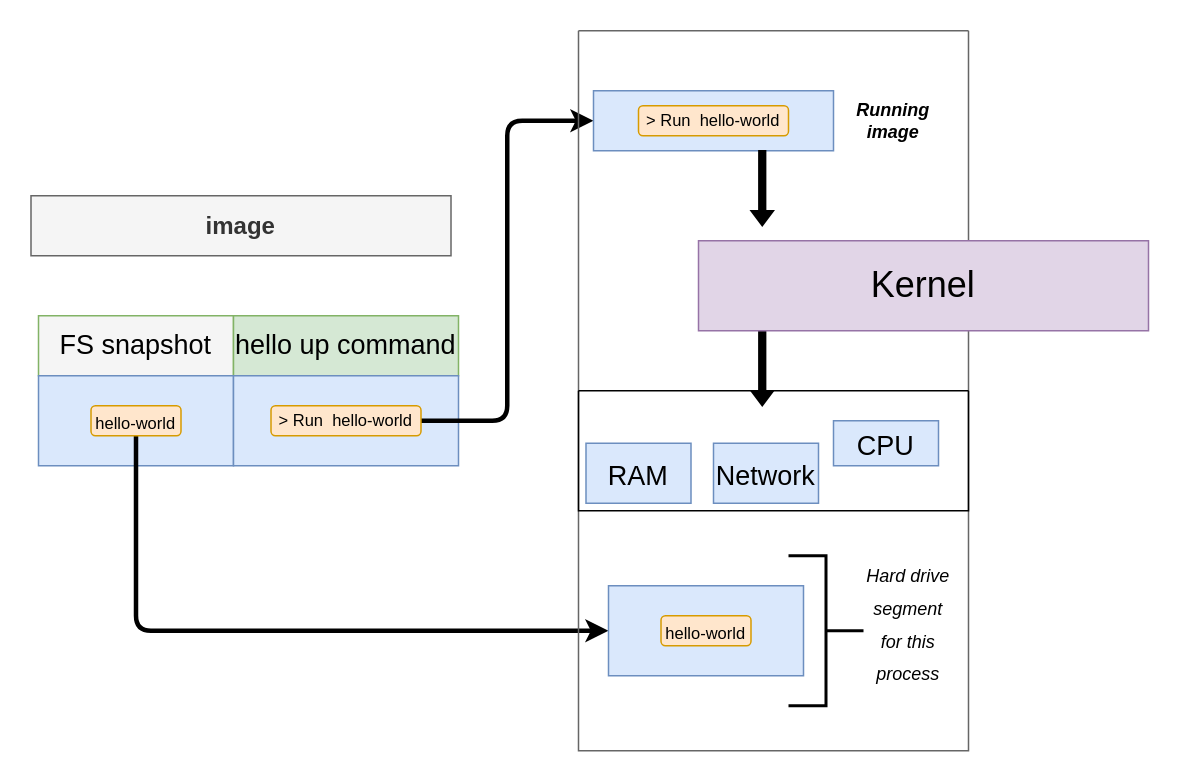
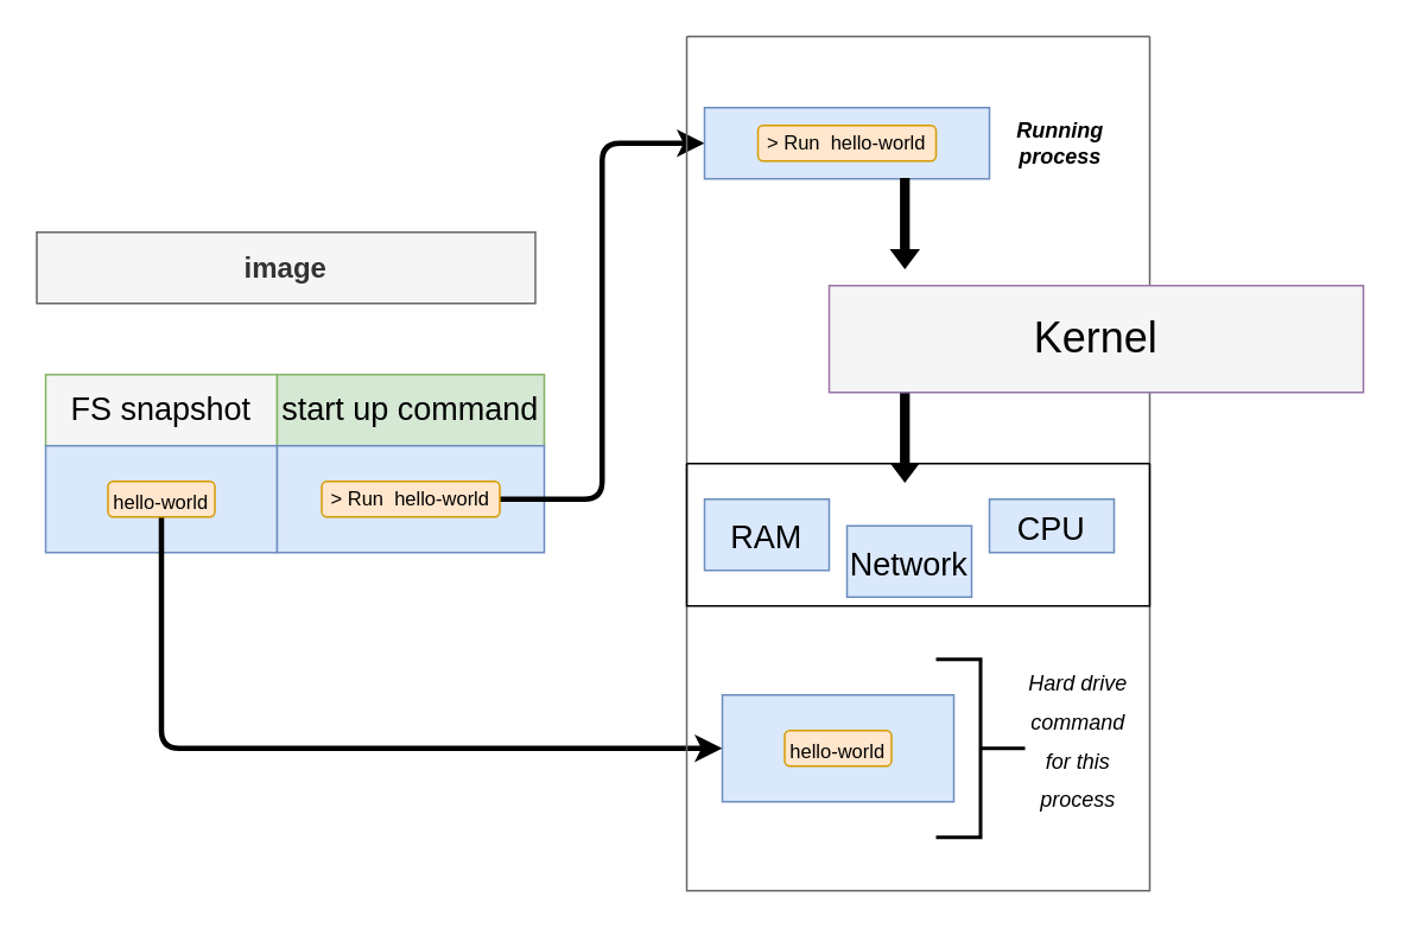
  <mxCell id="0" />
  <mxCell id="1" parent="0" />
  <mxCell id="2" value="&lt;font size=&quot;3&quot;&gt;&lt;b&gt;image&lt;/b&gt;&lt;/font&gt;" style="rounded=0;whiteSpace=wrap;html=1;fillColor=#f5f5f5;fontColor=#333333;strokeColor=#666666;" parent="1" vertex="1"><mxGeometry x="20" y="130" width="280" height="40" as="geometry" /></mxCell>
  <mxCell id="3" value="FS snapshot" style="rounded=0;whiteSpace=wrap;html=1;fontSize=18;fillColor=#f5f5f5;strokeColor=#82b366;" parent="1" vertex="1"><mxGeometry x="25" y="210" width="130" height="40" as="geometry" /></mxCell>
- <mxCell id="4" value="hello up command" style="rounded=0;whiteSpace=wrap;html=1;fontSize=18;fillColor=#d5e8d4;strokeColor=#82b366;" parent="1" vertex="1"><mxGeometry x="155" y="210" width="150" height="40" as="geometry" /></mxCell>
+ <mxCell id="4" value="start up command" style="rounded=0;whiteSpace=wrap;html=1;fontSize=18;fillColor=#d5e8d4;strokeColor=#82b366;" parent="1" vertex="1"><mxGeometry x="155" y="210" width="150" height="40" as="geometry" /></mxCell>
  <mxCell id="5" value="" style="rounded=0;whiteSpace=wrap;html=1;fontSize=18;fillColor=#dae8fc;strokeColor=#6c8ebf;" parent="1" vertex="1"><mxGeometry x="25" y="250" width="130" height="60" as="geometry" /></mxCell>
  <mxCell id="6" style="edgeStyle=orthogonalEdgeStyle;rounded=1;sketch=0;orthogonalLoop=1;jettySize=auto;html=1;exitX=0.5;exitY=1;exitDx=0;exitDy=0;entryX=0;entryY=0.5;entryDx=0;entryDy=0;shadow=0;fontSize=12;strokeWidth=3;" parent="1" source="7" target="20" edge="1"><mxGeometry relative="1" as="geometry" /></mxCell>
  <mxCell id="7" value="&lt;font style=&quot;font-size: 11px&quot;&gt;hello-world&lt;/font&gt;" style="rounded=1;whiteSpace=wrap;html=1;fontSize=18;fillColor=#ffe6cc;strokeColor=#d79b00;" parent="1" vertex="1"><mxGeometry x="60" y="270" width="60" height="20" as="geometry" /></mxCell>
  <mxCell id="8" value="" style="rounded=0;whiteSpace=wrap;html=1;fontSize=11;fillColor=#dae8fc;strokeColor=#6c8ebf;" parent="1" vertex="1"><mxGeometry x="155" y="250" width="150" height="60" as="geometry" /></mxCell>
  <mxCell id="9" style="edgeStyle=orthogonalEdgeStyle;rounded=1;sketch=0;orthogonalLoop=1;jettySize=auto;html=1;exitX=1;exitY=0.5;exitDx=0;exitDy=0;entryX=0;entryY=0.5;entryDx=0;entryDy=0;shadow=0;fontSize=12;strokeWidth=3;" parent="1" source="10" target="13" edge="1"><mxGeometry relative="1" as="geometry" /></mxCell>
  <mxCell id="10" value="&amp;gt; Run&amp;nbsp; hello-world" style="rounded=1;whiteSpace=wrap;html=1;fontSize=11;fillColor=#ffe6cc;strokeColor=#d79b00;" parent="1" vertex="1"><mxGeometry x="180" y="270" width="100" height="20" as="geometry" /></mxCell>
  <mxCell id="11" style="edgeStyle=orthogonalEdgeStyle;rounded=0;orthogonalLoop=1;jettySize=auto;html=1;exitX=0.5;exitY=1;exitDx=0;exitDy=0;fontSize=11;" parent="1" source="7" target="7" edge="1"><mxGeometry relative="1" as="geometry" /></mxCell>
  <mxCell id="12" value="" style="swimlane;startSize=0;fontSize=11;fillColor=#f5f5f5;fontColor=#333333;strokeColor=#666666;" parent="1" vertex="1"><mxGeometry x="385" y="20" width="260" height="480" as="geometry" /></mxCell>
  <mxCell id="13" value="" style="rounded=0;whiteSpace=wrap;html=1;fontSize=11;fillColor=#dae8fc;strokeColor=#6c8ebf;" parent="12" vertex="1"><mxGeometry x="10" y="40" width="160" height="40" as="geometry" /></mxCell>
  <mxCell id="14" value="" style="swimlane;startSize=0;fontSize=18;" parent="12" vertex="1"><mxGeometry y="240" width="260" height="80" as="geometry" /></mxCell>
- <mxCell id="15" value="&lt;font style=&quot;font-size: 18px&quot;&gt;RAM&lt;/font&gt;" style="rounded=0;whiteSpace=wrap;html=1;fontSize=24;fillColor=#dae8fc;strokeColor=#6c8ebf;" parent="14" vertex="1"><mxGeometry x="5" y="35" width="70" height="40" as="geometry" /></mxCell>
+ <mxCell id="15" value="&lt;font style=&quot;font-size: 18px&quot;&gt;RAM&lt;/font&gt;" style="rounded=0;whiteSpace=wrap;html=1;fontSize=24;fillColor=#dae8fc;strokeColor=#6c8ebf;" parent="14" vertex="1"><mxGeometry x="10" y="20" width="70" height="40" as="geometry" /></mxCell>
  <mxCell id="16" value="&lt;font style=&quot;font-size: 18px&quot;&gt;Network&lt;/font&gt;" style="rounded=0;whiteSpace=wrap;html=1;fontSize=24;fillColor=#dae8fc;strokeColor=#6c8ebf;" parent="14" vertex="1"><mxGeometry x="90" y="35" width="70" height="40" as="geometry" /></mxCell>
  <mxCell id="17" value="&lt;font style=&quot;font-size: 18px&quot;&gt;CPU&lt;/font&gt;" style="rounded=0;whiteSpace=wrap;html=1;fontSize=24;fillColor=#dae8fc;strokeColor=#6c8ebf;" parent="14" vertex="1"><mxGeometry x="170" y="20" width="70" height="30" as="geometry" /></mxCell>
  <mxCell id="18" value="" style="strokeWidth=2;html=1;shape=mxgraph.flowchart.annotation_2;align=left;labelPosition=right;pointerEvents=1;fontSize=18;rotation=-180;" parent="12" vertex="1"><mxGeometry x="140" y="350" width="50" height="100" as="geometry" /></mxCell>
- <mxCell id="19" value="&lt;font style=&quot;font-size: 12px&quot;&gt;&lt;i&gt;Hard drive segment for this process&lt;/i&gt;&lt;/font&gt;" style="text;html=1;strokeColor=none;fillColor=none;align=center;verticalAlign=middle;whiteSpace=wrap;rounded=0;fontSize=18;" parent="12" vertex="1"><mxGeometry x="190" y="380" width="60" height="30" as="geometry" /></mxCell>
+ <mxCell id="19" value="&lt;font style=&quot;font-size: 12px&quot;&gt;&lt;i&gt;Hard drive command for this process&lt;/i&gt;&lt;/font&gt;" style="text;html=1;strokeColor=none;fillColor=none;align=center;verticalAlign=middle;whiteSpace=wrap;rounded=0;fontSize=18;" parent="12" vertex="1"><mxGeometry x="190" y="380" width="60" height="30" as="geometry" /></mxCell>
  <mxCell id="20" value="" style="rounded=0;whiteSpace=wrap;html=1;fontSize=18;fillColor=#dae8fc;strokeColor=#6c8ebf;" parent="12" vertex="1"><mxGeometry x="20" y="370" width="130" height="60" as="geometry" /></mxCell>
  <mxCell id="21" value="&lt;font style=&quot;font-size: 11px&quot;&gt;hello-world&lt;/font&gt;" style="rounded=1;whiteSpace=wrap;html=1;fontSize=18;fillColor=#ffe6cc;strokeColor=#d79b00;" parent="12" vertex="1"><mxGeometry x="55" y="390" width="60" height="20" as="geometry" /></mxCell>
  <mxCell id="22" style="edgeStyle=orthogonalEdgeStyle;rounded=0;orthogonalLoop=1;jettySize=auto;html=1;exitX=0.5;exitY=1;exitDx=0;exitDy=0;fontSize=11;" parent="12" source="21" target="21" edge="1"><mxGeometry relative="1" as="geometry" /></mxCell>
  <mxCell id="23" value="&amp;gt; Run&amp;nbsp; hello-world" style="rounded=1;whiteSpace=wrap;html=1;fontSize=11;fillColor=#ffe6cc;strokeColor=#d79b00;" parent="12" vertex="1"><mxGeometry x="40" y="50" width="100" height="20" as="geometry" /></mxCell>
- <mxCell id="24" value="&lt;i&gt;&lt;b&gt;Running image&lt;/b&gt;&lt;/i&gt;" style="text;html=1;strokeColor=none;fillColor=none;align=center;verticalAlign=middle;whiteSpace=wrap;rounded=0;fontSize=12;" parent="12" vertex="1"><mxGeometry x="180" y="45" width="60" height="30" as="geometry" /></mxCell>
+ <mxCell id="24" value="&lt;i&gt;&lt;b&gt;Running process&lt;/b&gt;&lt;/i&gt;" style="text;html=1;strokeColor=none;fillColor=none;align=center;verticalAlign=middle;whiteSpace=wrap;rounded=0;fontSize=12;" parent="12" vertex="1"><mxGeometry x="180" y="45" width="60" height="30" as="geometry" /></mxCell>
  <mxCell id="25" value="" style="shape=singleArrow;direction=south;whiteSpace=wrap;html=1;fontSize=12;fillColor=#000000;" parent="12" vertex="1"><mxGeometry x="115" y="80" width="15" height="50" as="geometry" /></mxCell>
  <mxCell id="26" value="" style="shape=singleArrow;direction=south;whiteSpace=wrap;html=1;fontSize=12;fillColor=#000000;" parent="12" vertex="1"><mxGeometry x="115" y="200" width="15" height="50" as="geometry" /></mxCell>
- <mxCell id="27" value="&lt;font style=&quot;font-size: 24px&quot;&gt;Kernel&lt;/font&gt;" style="rounded=0;whiteSpace=wrap;html=1;fontSize=11;fillColor=#e1d5e7;strokeColor=#9673a6;" parent="1" vertex="1"><mxGeometry x="465" y="160" width="300" height="60" as="geometry" /></mxCell>
+ <mxCell id="27" value="&lt;font style=&quot;font-size: 24px&quot;&gt;Kernel&lt;/font&gt;" style="rounded=0;whiteSpace=wrap;html=1;fontSize=11;fillColor=#f5f5f5;strokeColor=#9673a6;" parent="1" vertex="1"><mxGeometry x="465" y="160" width="300" height="60" as="geometry" /></mxCell>
